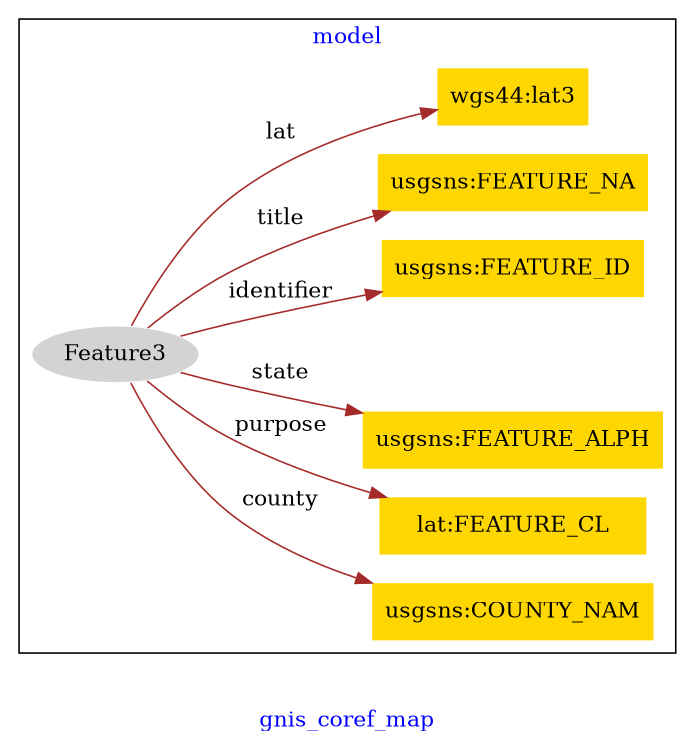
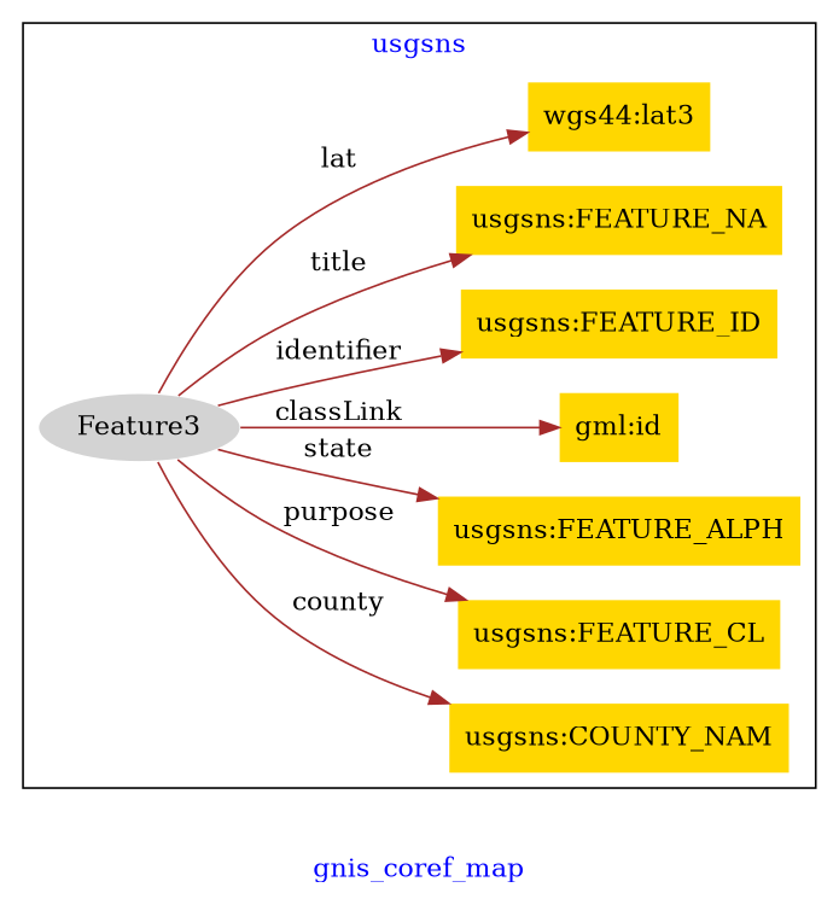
  digraph {
    fontcolor=blue
    label=gnis_coref_map
    rankdir=LR
    remincross=true
    node [fillcolor=gold style=filled shape=plaintext]
    edge [color=brown fontcolor=black]
    n1 [color=white fillcolor=lightgray label=Feature3 shape=""]
    n2 [label="usgsns:COUNTY_NAM"]
-   n3 [label="lat:FEATURE_CL"]
+   n3 [label="usgsns:FEATURE_CL"]
    n4 [label="usgsns:FEATURE_ALPH"]
+   n5 [label="gml:id"]
    n6 [label="usgsns:FEATURE_ID"]
    n7 [label="usgsns:FEATURE_NA"]
    n8 [label="wgs44:lat3"]
    subgraph cluster_1 {
-     label=model
+     label=usgsns
      n1
      n2
      n3
      n4
+     n5
      n6
      n7
      n8
    }
    n1 -> n2 [label=county]
    n1 -> n3 [label=purpose]
    n1 -> n4 [label=state]
+   n1 -> n5 [label=classLink]
    n1 -> n6 [label=identifier]
    n1 -> n7 [label=title]
    n1 -> n8 [label=lat]
  }
